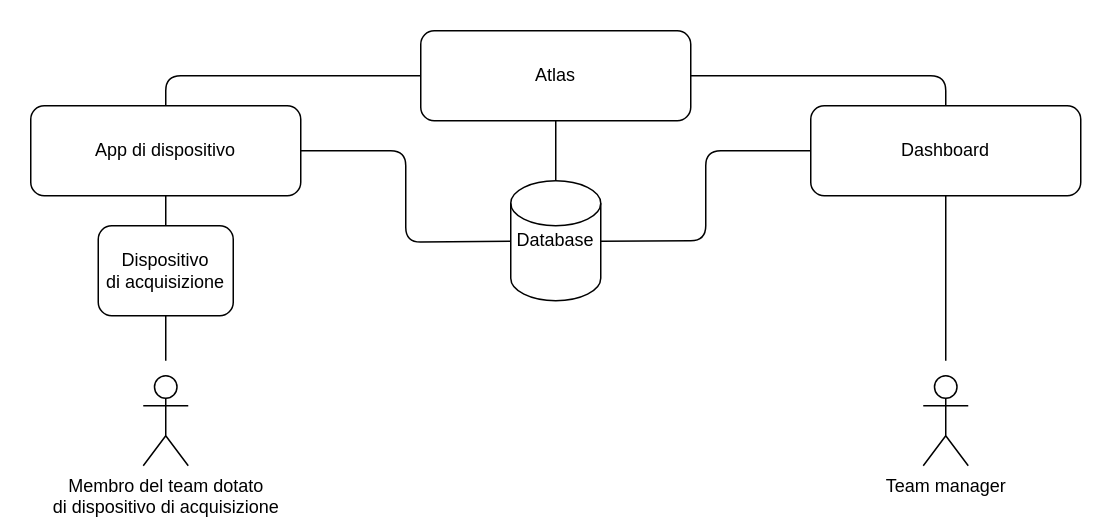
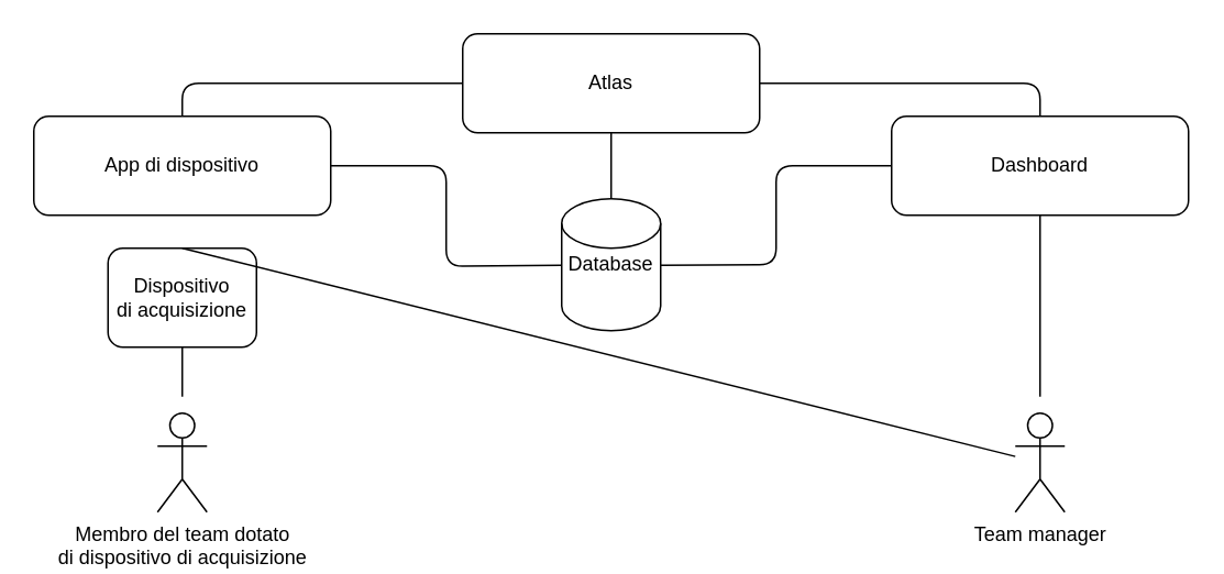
  <mxCell id="0" />
  <mxCell id="1" parent="0" />
  <mxCell id="2" value="Membro del team dotato &lt;br&gt;di dispositivo di acquisizione" style="shape=umlActor;verticalLabelPosition=bottom;verticalAlign=top;html=1;outlineConnect=0;" parent="1" vertex="1"><mxGeometry x="95" y="250" width="30" height="60" as="geometry" /></mxCell>
  <mxCell id="3" value="" style="endArrow=none;html=1;" parent="1" edge="1" target="10"><mxGeometry width="50" height="50" relative="1" as="geometry"><mxPoint x="110" y="240" as="sourcePoint" /><mxPoint x="130" y="220" as="targetPoint" /></mxGeometry></mxCell>
  <mxCell id="4" value="Team manager" style="shape=umlActor;verticalLabelPosition=bottom;verticalAlign=top;html=1;outlineConnect=0;" parent="1" vertex="1"><mxGeometry x="615" y="250" width="30" height="60" as="geometry" /></mxCell>
  <mxCell id="5" value="" style="endArrow=none;html=1;entryX=0.5;entryY=1;entryDx=0;entryDy=0;" parent="1" edge="1" target="7"><mxGeometry width="50" height="50" relative="1" as="geometry"><mxPoint x="630" y="240" as="sourcePoint" /><mxPoint x="609" y="130" as="targetPoint" /></mxGeometry></mxCell>
  <mxCell id="6" value="App di dispositivo" style="rounded=1;whiteSpace=wrap;html=1;" parent="1" vertex="1"><mxGeometry x="20" y="70" width="180" height="60" as="geometry" /></mxCell>
  <mxCell id="7" value="Dashboard" style="rounded=1;whiteSpace=wrap;html=1;" parent="1" vertex="1"><mxGeometry x="540" y="70" width="180" height="60" as="geometry" /></mxCell>
  <mxCell id="8" value="Atlas" style="rounded=1;whiteSpace=wrap;html=1;" parent="1" vertex="1"><mxGeometry x="280" y="20" width="180" height="60" as="geometry" /></mxCell>
  <mxCell id="9" value="" style="endArrow=none;html=1;entryX=0;entryY=0.5;entryDx=0;entryDy=0;exitX=0.5;exitY=0;exitDx=0;exitDy=0;" parent="1" source="6" target="8" edge="1"><mxGeometry width="50" height="50" relative="1" as="geometry"><mxPoint x="380" y="200" as="sourcePoint" /><mxPoint x="430" y="150" as="targetPoint" /><Array as="points"><mxPoint x="110" y="50" /></Array></mxGeometry></mxCell>
  <mxCell id="10" value="Dispositivo&lt;br&gt;di acquisizione" style="whiteSpace=wrap;html=1;rounded=1;" parent="1" vertex="1"><mxGeometry x="65" y="150" width="90" height="60" as="geometry" /></mxCell>
  <mxCell id="11" value="Database" style="shape=cylinder2;whiteSpace=wrap;html=1;boundedLbl=1;backgroundOutline=1;size=15;" vertex="1" parent="1"><mxGeometry x="340" y="120" width="60" height="80" as="geometry" /></mxCell>
  <mxCell id="12" value="" style="endArrow=none;html=1;entryX=0.5;entryY=0;entryDx=0;entryDy=0;exitX=1;exitY=0.5;exitDx=0;exitDy=0;" edge="1" parent="1" source="8" target="7"><mxGeometry width="50" height="50" relative="1" as="geometry"><mxPoint x="140" y="80" as="sourcePoint" /><mxPoint x="290" y="60" as="targetPoint" /><Array as="points"><mxPoint x="630" y="50" /></Array></mxGeometry></mxCell>
  <mxCell id="13" value="" style="endArrow=none;html=1;exitX=1;exitY=0.5;exitDx=0;exitDy=0;" edge="1" parent="1" source="6" target="11"><mxGeometry width="50" height="50" relative="1" as="geometry"><mxPoint x="330" y="230" as="sourcePoint" /><mxPoint x="380" y="180" as="targetPoint" /><Array as="points"><mxPoint x="270" y="100" /><mxPoint x="270" y="161" /></Array></mxGeometry></mxCell>
  <mxCell id="14" value="" style="endArrow=none;html=1;entryX=0;entryY=0.5;entryDx=0;entryDy=0;exitX=1;exitY=0.505;exitDx=0;exitDy=0;exitPerimeter=0;" edge="1" parent="1" source="11" target="7"><mxGeometry width="50" height="50" relative="1" as="geometry"><mxPoint x="330" y="230" as="sourcePoint" /><mxPoint x="380" y="180" as="targetPoint" /><Array as="points"><mxPoint x="470" y="160" /><mxPoint x="470" y="100" /></Array></mxGeometry></mxCell>
  <mxCell id="15" value="" style="endArrow=none;html=1;entryX=0.5;entryY=1;entryDx=0;entryDy=0;" edge="1" parent="1" source="11" target="8"><mxGeometry width="50" height="50" relative="1" as="geometry"><mxPoint x="330" y="230" as="sourcePoint" /><mxPoint x="380" y="180" as="targetPoint" /></mxGeometry></mxCell>
- <mxCell id="16" value="" style="endArrow=none;html=1;entryX=0.5;entryY=1;entryDx=0;entryDy=0;exitX=0.5;exitY=0;exitDx=0;exitDy=0;" edge="1" parent="1" source="10" target="6"><mxGeometry width="50" height="50" relative="1" as="geometry"><mxPoint x="330" y="260" as="sourcePoint" /><mxPoint x="380" y="210" as="targetPoint" /></mxGeometry></mxCell>
+ <mxCell id="16" value="" style="endArrow=none;html=1;exitX=0.5;exitY=0;exitDx=0;exitDy=0;" edge="1" parent="1" source="10" target="4"><mxGeometry width="50" height="50" relative="1" as="geometry"><mxPoint x="330" y="260" as="sourcePoint" /><mxPoint x="380" y="210" as="targetPoint" /></mxGeometry></mxCell>
